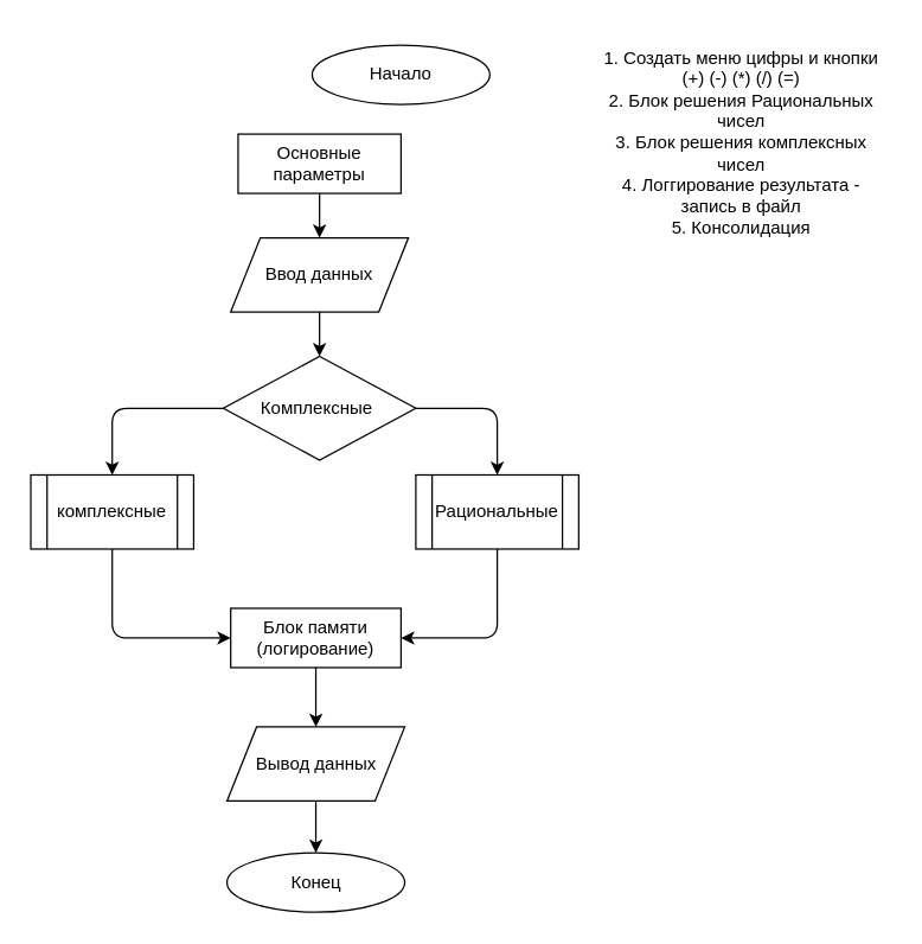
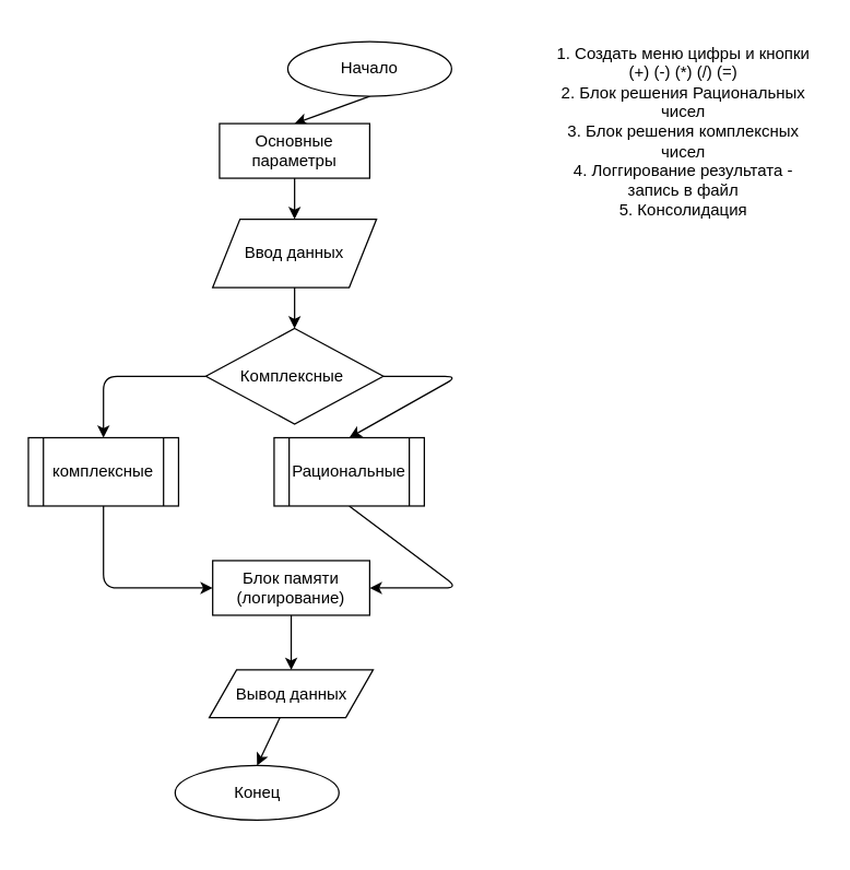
  <mxCell id="0" />
  <mxCell id="1" parent="0" />
+ <mxCell id="2" style="edgeStyle=none;html=1;exitX=0.5;exitY=1;exitDx=0;exitDy=0;entryX=0.5;entryY=0;entryDx=0;entryDy=0;" edge="1" parent="1" source="3" target="5"><mxGeometry relative="1" as="geometry" /></mxCell>
  <mxCell id="3" value="Начало" style="ellipse;whiteSpace=wrap;html=1;" vertex="1" parent="1"><mxGeometry x="210" y="30" width="120" height="40" as="geometry" /></mxCell>
  <mxCell id="4" value="" style="edgeStyle=none;html=1;" edge="1" parent="1" source="5" target="7"><mxGeometry relative="1" as="geometry" /></mxCell>
  <mxCell id="5" value="Основные параметры" style="rounded=0;whiteSpace=wrap;html=1;" vertex="1" parent="1"><mxGeometry x="160" y="90" width="110" height="40" as="geometry" /></mxCell>
  <mxCell id="6" style="edgeStyle=none;html=1;exitX=0.5;exitY=1;exitDx=0;exitDy=0;entryX=0.5;entryY=0;entryDx=0;entryDy=0;" edge="1" parent="1" source="7" target="10"><mxGeometry relative="1" as="geometry" /></mxCell>
  <mxCell id="7" value="Ввод данных" style="shape=parallelogram;perimeter=parallelogramPerimeter;whiteSpace=wrap;html=1;fixedSize=1;" vertex="1" parent="1"><mxGeometry x="155" y="160" width="120" height="50" as="geometry" /></mxCell>
  <mxCell id="8" style="edgeStyle=none;html=1;exitX=1;exitY=0.5;exitDx=0;exitDy=0;entryX=0.5;entryY=0;entryDx=0;entryDy=0;" edge="1" parent="1" source="10" target="12"><mxGeometry relative="1" as="geometry"><Array as="points"><mxPoint x="335" y="275" /></Array></mxGeometry></mxCell>
  <mxCell id="9" style="edgeStyle=none;html=1;exitX=0;exitY=0.5;exitDx=0;exitDy=0;entryX=0.5;entryY=0;entryDx=0;entryDy=0;" edge="1" parent="1" source="10" target="14"><mxGeometry relative="1" as="geometry"><Array as="points"><mxPoint x="75" y="275" /></Array></mxGeometry></mxCell>
  <mxCell id="10" value="Комплексные&amp;nbsp;" style="rhombus;whiteSpace=wrap;html=1;" vertex="1" parent="1"><mxGeometry x="150" y="240" width="130" height="70" as="geometry" /></mxCell>
  <mxCell id="11" style="edgeStyle=none;html=1;exitX=0.5;exitY=1;exitDx=0;exitDy=0;entryX=1;entryY=0.5;entryDx=0;entryDy=0;" edge="1" parent="1" source="12" target="16"><mxGeometry relative="1" as="geometry"><Array as="points"><mxPoint x="335" y="430" /></Array></mxGeometry></mxCell>
- <mxCell id="12" value="Рациональные" style="shape=process;whiteSpace=wrap;html=1;backgroundOutline=1;" vertex="1" parent="1"><mxGeometry x="280" y="320" width="110" height="50" as="geometry" /></mxCell>
+ <mxCell id="12" value="Рациональные" style="shape=process;whiteSpace=wrap;html=1;backgroundOutline=1;" vertex="1" parent="1"><mxGeometry x="200" y="320" width="110" height="50" as="geometry" /></mxCell>
  <mxCell id="13" style="edgeStyle=none;html=1;exitX=0.5;exitY=1;exitDx=0;exitDy=0;entryX=0;entryY=0.5;entryDx=0;entryDy=0;" edge="1" parent="1" source="14" target="16"><mxGeometry relative="1" as="geometry"><Array as="points"><mxPoint x="75" y="430" /></Array></mxGeometry></mxCell>
  <mxCell id="14" value="комплексные" style="shape=process;whiteSpace=wrap;html=1;backgroundOutline=1;" vertex="1" parent="1"><mxGeometry x="20" y="320" width="110" height="50" as="geometry" /></mxCell>
  <mxCell id="15" style="edgeStyle=none;html=1;exitX=0.5;exitY=1;exitDx=0;exitDy=0;entryX=0.5;entryY=0;entryDx=0;entryDy=0;" edge="1" parent="1" source="16" target="18"><mxGeometry relative="1" as="geometry" /></mxCell>
  <mxCell id="16" value="Блок памяти&lt;br&gt;(логирование)" style="rounded=0;whiteSpace=wrap;html=1;" vertex="1" parent="1"><mxGeometry x="155" y="410" width="115" height="40" as="geometry" /></mxCell>
  <mxCell id="17" style="edgeStyle=none;html=1;entryX=0.5;entryY=0;entryDx=0;entryDy=0;" edge="1" parent="1" source="18" target="19"><mxGeometry relative="1" as="geometry" /></mxCell>
- <mxCell id="18" value="Вывод данных" style="shape=parallelogram;perimeter=parallelogramPerimeter;whiteSpace=wrap;html=1;fixedSize=1;" vertex="1" parent="1"><mxGeometry x="152.5" y="490" width="120" height="50" as="geometry" /></mxCell>
- <mxCell id="19" value="Конец" style="ellipse;whiteSpace=wrap;html=1;" vertex="1" parent="1"><mxGeometry x="152.5" y="575" width="120" height="40" as="geometry" /></mxCell>
+ <mxCell id="18" value="Вывод данных" style="shape=parallelogram;perimeter=parallelogramPerimeter;whiteSpace=wrap;html=1;fixedSize=1;" vertex="1" parent="1"><mxGeometry x="152.5" y="490" width="120" height="35" as="geometry" /></mxCell>
+ <mxCell id="19" value="Конец" style="ellipse;whiteSpace=wrap;html=1;" vertex="1" parent="1"><mxGeometry x="127.5" y="560" width="120" height="40" as="geometry" /></mxCell>
  <mxCell id="20" value="1. Создать меню цифры и кнопки&lt;br&gt;(+) (-) (*) (/) (=)&lt;br&gt;2. Блок решения Рациональных чисел&lt;br&gt;3. Блок решения комплексных чисел&lt;br&gt;4. Логгирование результата - запись в файл&lt;br&gt;5. Консолидация" style="text;html=1;strokeColor=none;fillColor=none;align=center;verticalAlign=middle;whiteSpace=wrap;rounded=0;" vertex="1" parent="1"><mxGeometry x="400" y="20" width="200" height="151" as="geometry" /></mxCell>
